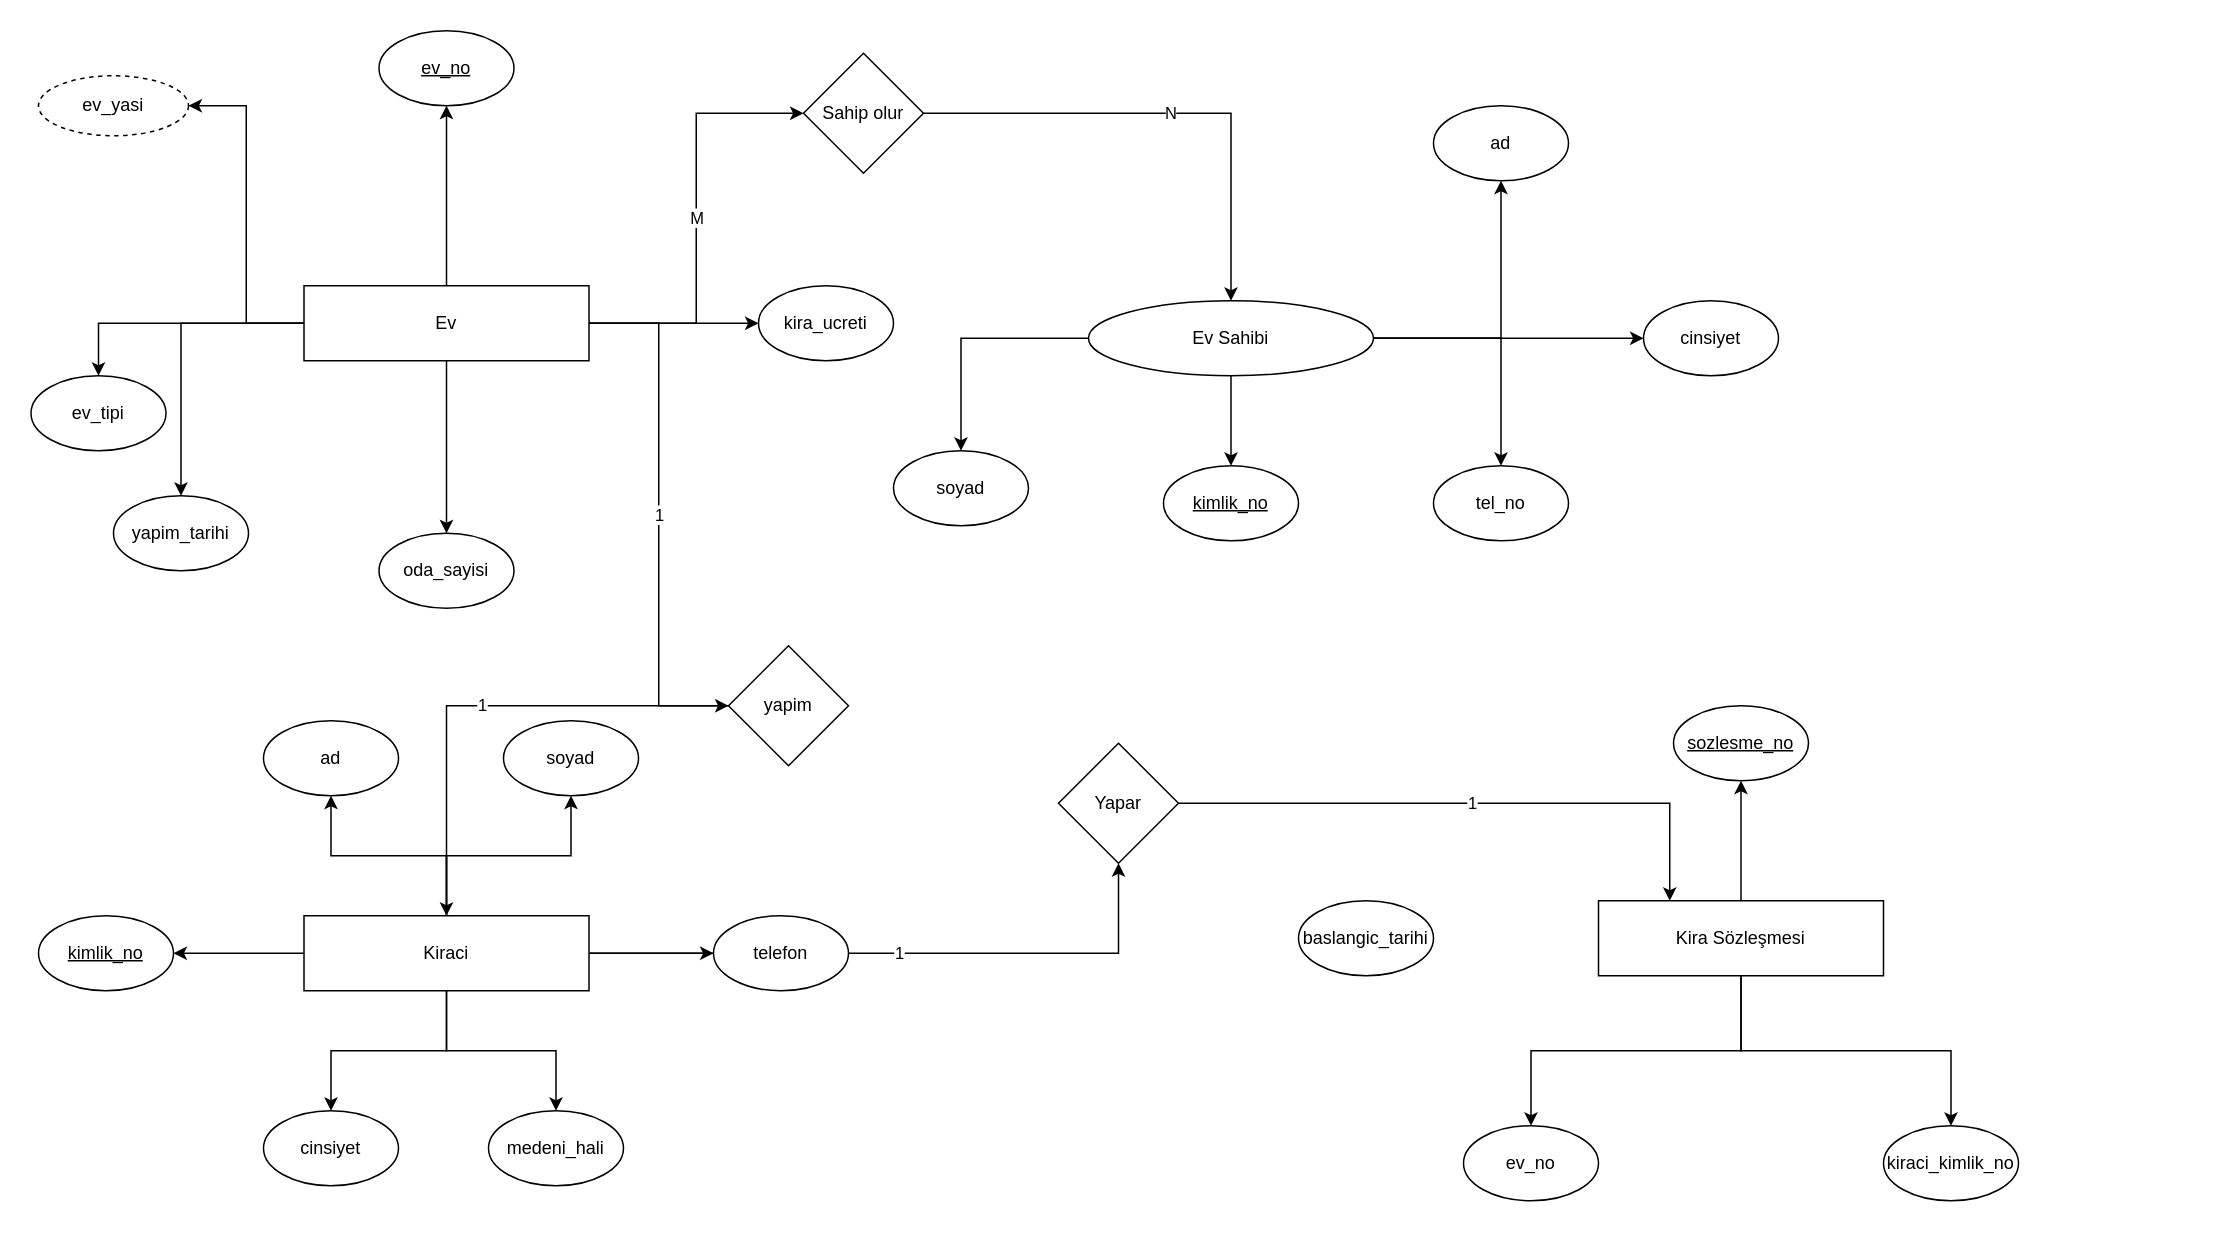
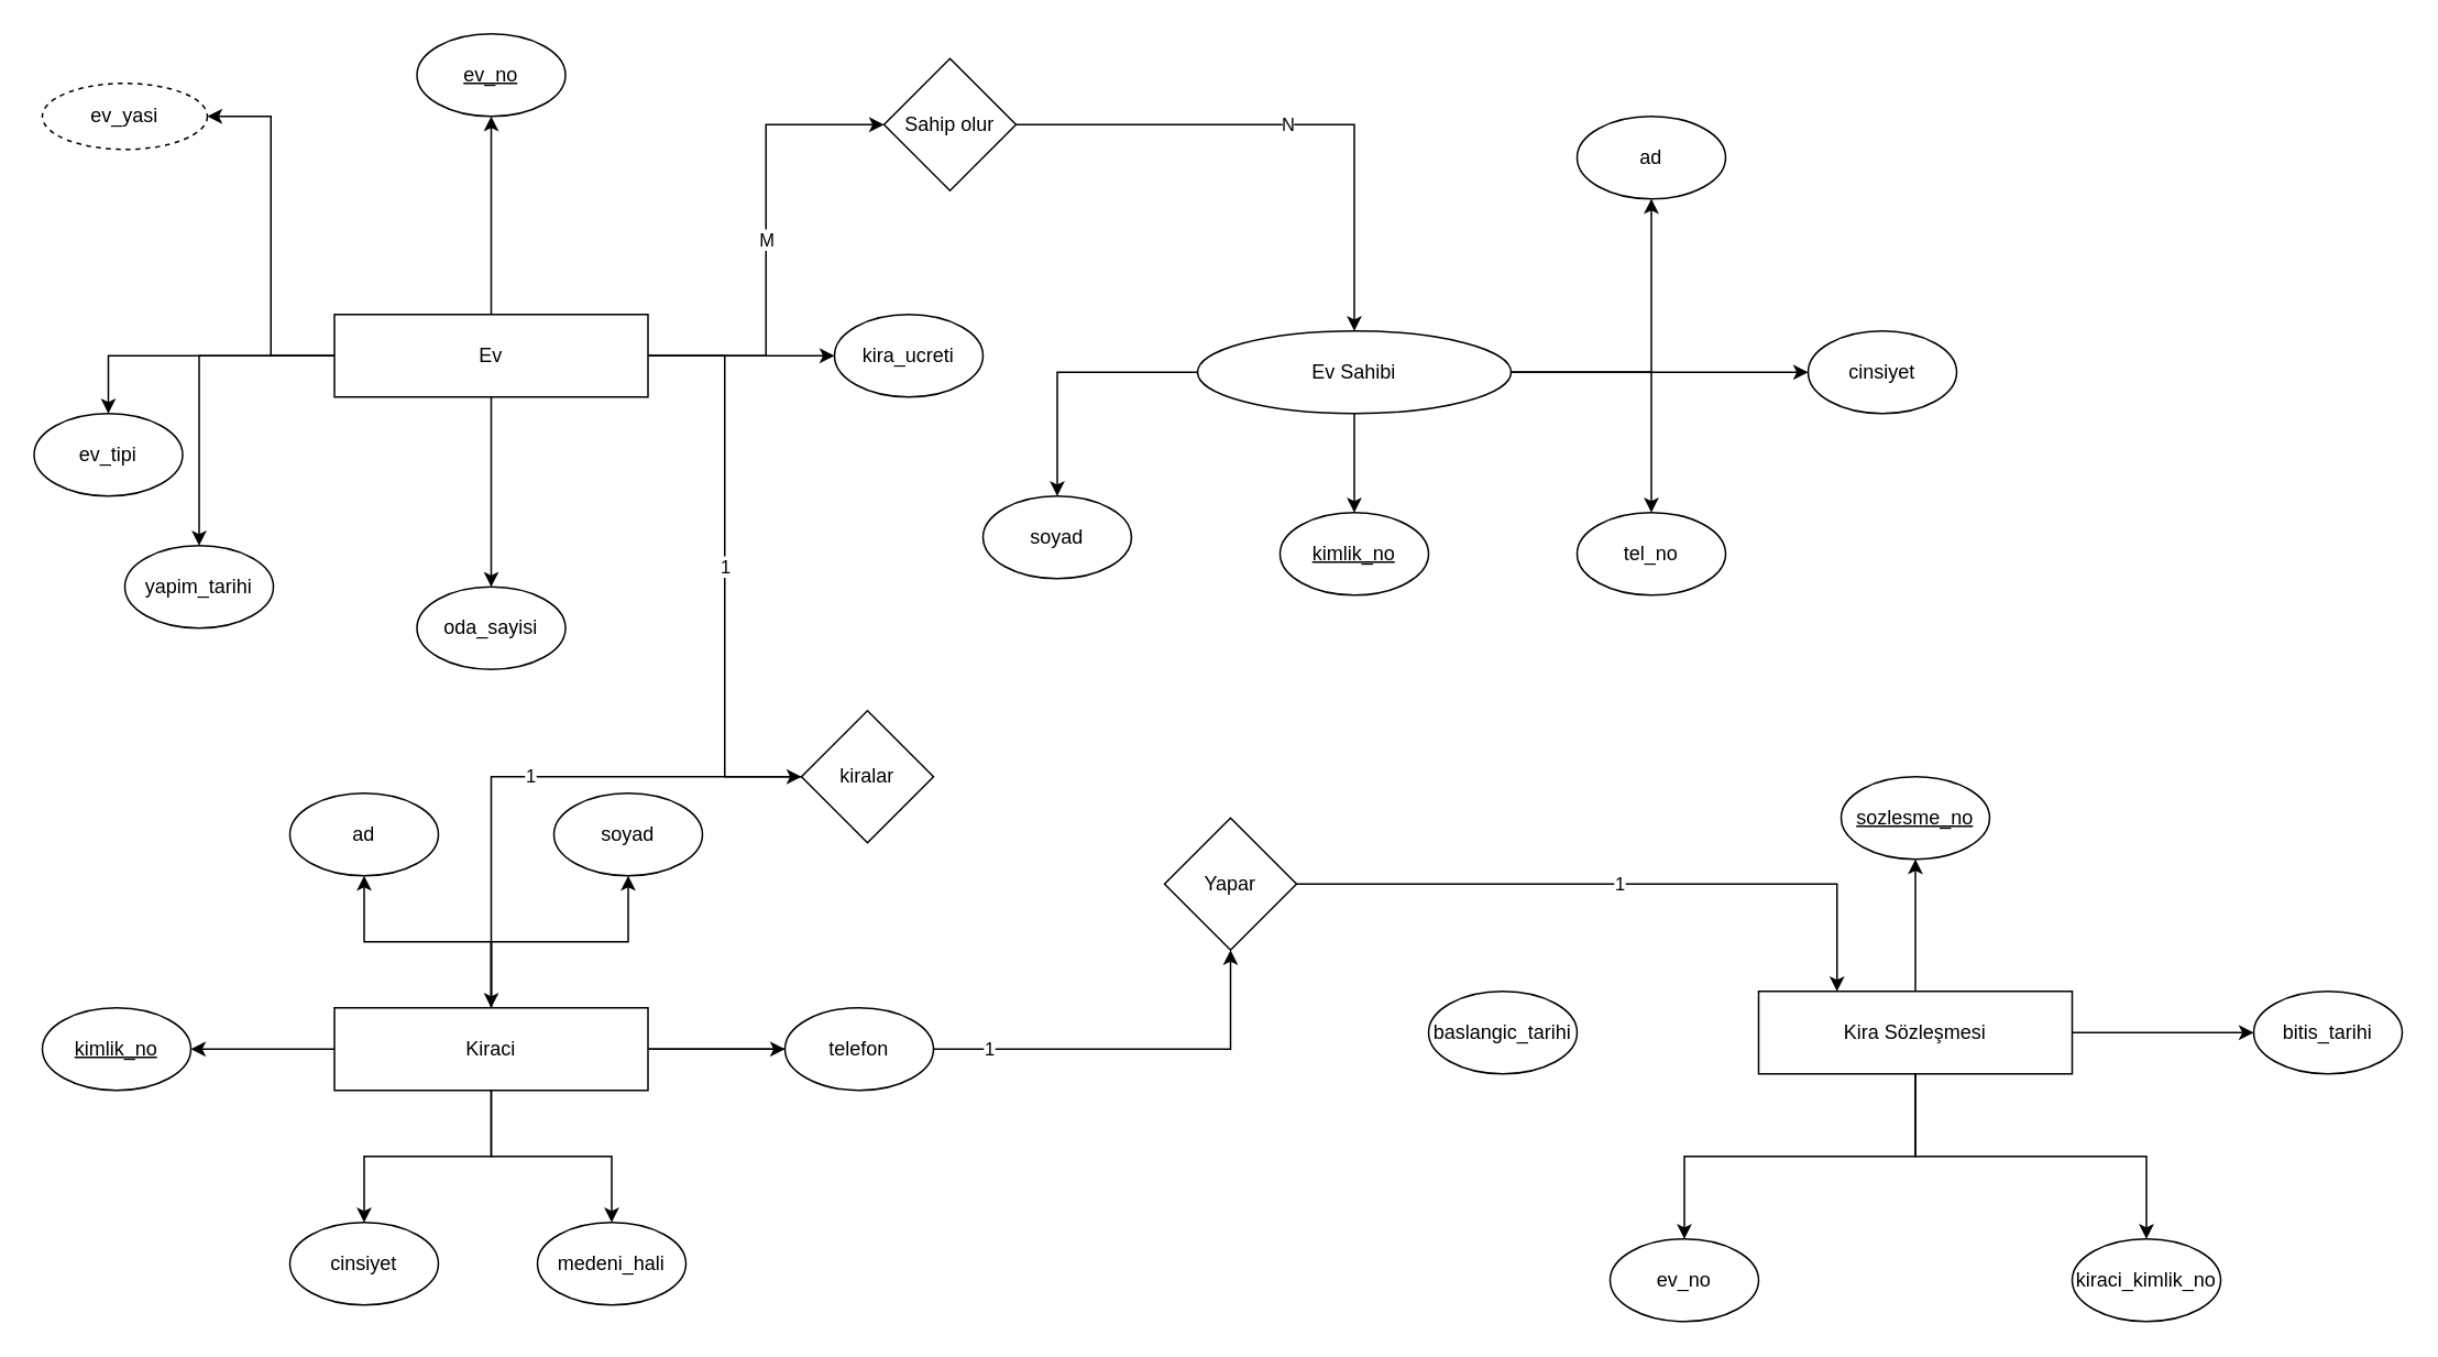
  <mxCell id="0" />
  <mxCell id="1" parent="0" />
  <mxCell id="2" style="edgeStyle=orthogonalEdgeStyle;rounded=0;orthogonalLoop=1;jettySize=auto;html=1;entryX=0.5;entryY=1;entryDx=0;entryDy=0;" edge="1" parent="1" source="10" target="34"><mxGeometry relative="1" as="geometry" /></mxCell>
  <mxCell id="3" style="edgeStyle=orthogonalEdgeStyle;rounded=0;orthogonalLoop=1;jettySize=auto;html=1;entryX=0;entryY=0.5;entryDx=0;entryDy=0;" edge="1" parent="1" source="10" target="32"><mxGeometry relative="1" as="geometry" /></mxCell>
  <mxCell id="4" style="edgeStyle=orthogonalEdgeStyle;rounded=0;orthogonalLoop=1;jettySize=auto;html=1;entryX=0.5;entryY=0;entryDx=0;entryDy=0;" edge="1" parent="1" source="10" target="30"><mxGeometry relative="1" as="geometry" /></mxCell>
  <mxCell id="5" style="edgeStyle=orthogonalEdgeStyle;rounded=0;orthogonalLoop=1;jettySize=auto;html=1;" edge="1" parent="1" source="10" target="31"><mxGeometry relative="1" as="geometry" /></mxCell>
  <mxCell id="6" style="edgeStyle=orthogonalEdgeStyle;rounded=0;orthogonalLoop=1;jettySize=auto;html=1;" edge="1" parent="1" source="10" target="33"><mxGeometry relative="1" as="geometry" /></mxCell>
  <mxCell id="7" style="edgeStyle=orthogonalEdgeStyle;rounded=0;orthogonalLoop=1;jettySize=auto;html=1;entryX=1;entryY=0.5;entryDx=0;entryDy=0;" edge="1" parent="1" source="10" target="57"><mxGeometry relative="1" as="geometry"><mxPoint x="145" y="75" as="targetPoint" /></mxGeometry></mxCell>
  <mxCell id="8" value="M" style="edgeStyle=orthogonalEdgeStyle;rounded=0;orthogonalLoop=1;jettySize=auto;html=1;entryX=0;entryY=0.5;entryDx=0;entryDy=0;" edge="1" parent="1" source="10" target="52"><mxGeometry relative="1" as="geometry" /></mxCell>
  <mxCell id="9" value="1" style="edgeStyle=orthogonalEdgeStyle;rounded=0;orthogonalLoop=1;jettySize=auto;html=1;entryX=0;entryY=0.5;entryDx=0;entryDy=0;" edge="1" parent="1" source="10" target="54"><mxGeometry relative="1" as="geometry" /></mxCell>
  <mxCell id="10" value="Ev" style="rounded=0;whiteSpace=wrap;html=1;" vertex="1" parent="1"><mxGeometry x="202" y="190" width="190" height="50" as="geometry" /></mxCell>
  <mxCell id="11" style="edgeStyle=orthogonalEdgeStyle;rounded=0;orthogonalLoop=1;jettySize=auto;html=1;entryX=0.5;entryY=1;entryDx=0;entryDy=0;" edge="1" parent="1" source="15" target="49"><mxGeometry relative="1" as="geometry" /></mxCell>
+ <mxCell id="12" style="edgeStyle=orthogonalEdgeStyle;rounded=0;orthogonalLoop=1;jettySize=auto;html=1;entryX=0;entryY=0.5;entryDx=0;entryDy=0;" edge="1" parent="1" source="15" target="48"><mxGeometry relative="1" as="geometry" /></mxCell>
  <mxCell id="13" style="edgeStyle=orthogonalEdgeStyle;rounded=0;orthogonalLoop=1;jettySize=auto;html=1;entryX=0.5;entryY=0;entryDx=0;entryDy=0;" edge="1" parent="1" source="15" target="46"><mxGeometry relative="1" as="geometry" /></mxCell>
  <mxCell id="14" style="edgeStyle=orthogonalEdgeStyle;rounded=0;orthogonalLoop=1;jettySize=auto;html=1;entryX=0.5;entryY=0;entryDx=0;entryDy=0;" edge="1" parent="1" source="15" target="47"><mxGeometry relative="1" as="geometry" /></mxCell>
  <mxCell id="15" value="Kira Sözleşmesi" style="rounded=0;whiteSpace=wrap;html=1;" vertex="1" parent="1"><mxGeometry x="1065" y="600" width="190" height="50" as="geometry" /></mxCell>
  <mxCell id="16" style="edgeStyle=orthogonalEdgeStyle;rounded=0;orthogonalLoop=1;jettySize=auto;html=1;entryX=1;entryY=0.5;entryDx=0;entryDy=0;" edge="1" parent="1" source="23" target="43"><mxGeometry relative="1" as="geometry" /></mxCell>
  <mxCell id="17" style="edgeStyle=orthogonalEdgeStyle;rounded=0;orthogonalLoop=1;jettySize=auto;html=1;entryX=0.5;entryY=1;entryDx=0;entryDy=0;" edge="1" parent="1" source="23" target="44"><mxGeometry relative="1" as="geometry" /></mxCell>
  <mxCell id="18" style="edgeStyle=orthogonalEdgeStyle;rounded=0;orthogonalLoop=1;jettySize=auto;html=1;entryX=0.5;entryY=1;entryDx=0;entryDy=0;" edge="1" parent="1" source="23" target="45"><mxGeometry relative="1" as="geometry" /></mxCell>
  <mxCell id="19" style="edgeStyle=orthogonalEdgeStyle;rounded=0;orthogonalLoop=1;jettySize=auto;html=1;entryX=0;entryY=0.5;entryDx=0;entryDy=0;" edge="1" parent="1" source="23" target="42"><mxGeometry relative="1" as="geometry" /></mxCell>
  <mxCell id="20" style="edgeStyle=orthogonalEdgeStyle;rounded=0;orthogonalLoop=1;jettySize=auto;html=1;entryX=0.5;entryY=0;entryDx=0;entryDy=0;" edge="1" parent="1" source="23" target="40"><mxGeometry relative="1" as="geometry" /></mxCell>
  <mxCell id="21" style="edgeStyle=orthogonalEdgeStyle;rounded=0;orthogonalLoop=1;jettySize=auto;html=1;entryX=0.5;entryY=0;entryDx=0;entryDy=0;" edge="1" parent="1" source="23" target="41"><mxGeometry relative="1" as="geometry" /></mxCell>
  <mxCell id="22" value="1" style="edgeStyle=orthogonalEdgeStyle;rounded=0;orthogonalLoop=1;jettySize=auto;html=1;entryX=0.5;entryY=1;entryDx=0;entryDy=0;" edge="1" parent="1" source="23" target="56"><mxGeometry relative="1" as="geometry" /></mxCell>
  <mxCell id="23" value="Kiraci" style="rounded=0;whiteSpace=wrap;html=1;" vertex="1" parent="1"><mxGeometry x="202" y="610" width="190" height="50" as="geometry" /></mxCell>
  <mxCell id="24" style="edgeStyle=orthogonalEdgeStyle;rounded=0;orthogonalLoop=1;jettySize=auto;html=1;entryX=0.5;entryY=0;entryDx=0;entryDy=0;" edge="1" parent="1" source="29" target="35"><mxGeometry relative="1" as="geometry" /></mxCell>
  <mxCell id="25" style="edgeStyle=orthogonalEdgeStyle;rounded=0;orthogonalLoop=1;jettySize=auto;html=1;entryX=0.5;entryY=0;entryDx=0;entryDy=0;" edge="1" parent="1" source="29" target="39"><mxGeometry relative="1" as="geometry" /></mxCell>
  <mxCell id="26" style="edgeStyle=orthogonalEdgeStyle;rounded=0;orthogonalLoop=1;jettySize=auto;html=1;entryX=0.5;entryY=1;entryDx=0;entryDy=0;" edge="1" parent="1" source="29" target="36"><mxGeometry relative="1" as="geometry" /></mxCell>
  <mxCell id="27" style="edgeStyle=orthogonalEdgeStyle;rounded=0;orthogonalLoop=1;jettySize=auto;html=1;entryX=0.5;entryY=0;entryDx=0;entryDy=0;" edge="1" parent="1" source="29" target="37"><mxGeometry relative="1" as="geometry" /></mxCell>
  <mxCell id="28" style="edgeStyle=orthogonalEdgeStyle;rounded=0;orthogonalLoop=1;jettySize=auto;html=1;entryX=0;entryY=0.5;entryDx=0;entryDy=0;" edge="1" parent="1" source="29" target="38"><mxGeometry relative="1" as="geometry" /></mxCell>
  <mxCell id="29" value="Ev Sahibi" style="ellipse;whiteSpace=wrap;html=1;" vertex="1" parent="1"><mxGeometry x="725" y="200" width="190" height="50" as="geometry" /></mxCell>
  <mxCell id="30" value="oda_sayisi" style="ellipse;whiteSpace=wrap;html=1;" vertex="1" parent="1"><mxGeometry x="252" y="355" width="90" height="50" as="geometry" /></mxCell>
  <mxCell id="31" value="yapim_tarihi" style="ellipse;whiteSpace=wrap;html=1;" vertex="1" parent="1"><mxGeometry x="75" y="330" width="90" height="50" as="geometry" /></mxCell>
  <mxCell id="32" value="kira_ucreti" style="ellipse;whiteSpace=wrap;html=1;" vertex="1" parent="1"><mxGeometry x="505" y="190" width="90" height="50" as="geometry" /></mxCell>
  <mxCell id="33" value="ev_tipi" style="ellipse;whiteSpace=wrap;html=1;" vertex="1" parent="1"><mxGeometry x="20" y="250" width="90" height="50" as="geometry" /></mxCell>
  <mxCell id="34" value="&lt;u&gt;ev_no&lt;/u&gt;" style="ellipse;whiteSpace=wrap;html=1;" vertex="1" parent="1"><mxGeometry x="252" y="20" width="90" height="50" as="geometry" /></mxCell>
  <mxCell id="35" value="&lt;u&gt;kimlik_no&lt;/u&gt;" style="ellipse;whiteSpace=wrap;html=1;" vertex="1" parent="1"><mxGeometry x="775" y="310" width="90" height="50" as="geometry" /></mxCell>
  <mxCell id="36" value="ad" style="ellipse;whiteSpace=wrap;html=1;" vertex="1" parent="1"><mxGeometry x="955" y="70" width="90" height="50" as="geometry" /></mxCell>
  <mxCell id="37" value="tel_no" style="ellipse;whiteSpace=wrap;html=1;" vertex="1" parent="1"><mxGeometry x="955" y="310" width="90" height="50" as="geometry" /></mxCell>
  <mxCell id="38" value="cinsiyet" style="ellipse;whiteSpace=wrap;html=1;" vertex="1" parent="1"><mxGeometry x="1095" y="200" width="90" height="50" as="geometry" /></mxCell>
  <mxCell id="39" value="soyad" style="ellipse;whiteSpace=wrap;html=1;" vertex="1" parent="1"><mxGeometry x="595" y="300" width="90" height="50" as="geometry" /></mxCell>
  <mxCell id="40" value="medeni_hali" style="ellipse;whiteSpace=wrap;html=1;" vertex="1" parent="1"><mxGeometry x="325" y="740" width="90" height="50" as="geometry" /></mxCell>
  <mxCell id="41" value="cinsiyet" style="ellipse;whiteSpace=wrap;html=1;" vertex="1" parent="1"><mxGeometry x="175" y="740" width="90" height="50" as="geometry" /></mxCell>
  <mxCell id="42" value="telefon" style="ellipse;whiteSpace=wrap;html=1;" vertex="1" parent="1"><mxGeometry x="475" y="610" width="90" height="50" as="geometry" /></mxCell>
  <mxCell id="43" value="&lt;u&gt;kimlik_no&lt;/u&gt;" style="ellipse;whiteSpace=wrap;html=1;" vertex="1" parent="1"><mxGeometry x="25" y="610" width="90" height="50" as="geometry" /></mxCell>
  <mxCell id="44" value="ad" style="ellipse;whiteSpace=wrap;html=1;" vertex="1" parent="1"><mxGeometry x="175" y="480" width="90" height="50" as="geometry" /></mxCell>
  <mxCell id="45" value="soyad" style="ellipse;whiteSpace=wrap;html=1;" vertex="1" parent="1"><mxGeometry x="335" y="480" width="90" height="50" as="geometry" /></mxCell>
  <mxCell id="46" value="kiraci_kimlik_no" style="ellipse;whiteSpace=wrap;html=1;" vertex="1" parent="1"><mxGeometry x="1255" y="750" width="90" height="50" as="geometry" /></mxCell>
  <mxCell id="47" value="ev_no" style="ellipse;whiteSpace=wrap;html=1;" vertex="1" parent="1"><mxGeometry x="975" y="750" width="90" height="50" as="geometry" /></mxCell>
+ <mxCell id="48" value="bitis_tarihi" style="ellipse;whiteSpace=wrap;html=1;" vertex="1" parent="1"><mxGeometry x="1365" y="600" width="90" height="50" as="geometry" /></mxCell>
  <mxCell id="49" value="&lt;u&gt;sozlesme_no&lt;/u&gt;" style="ellipse;whiteSpace=wrap;html=1;" vertex="1" parent="1"><mxGeometry x="1115" y="470" width="90" height="50" as="geometry" /></mxCell>
  <mxCell id="50" value="baslangic_tarihi" style="ellipse;whiteSpace=wrap;html=1;" vertex="1" parent="1"><mxGeometry x="865" y="600" width="90" height="50" as="geometry" /></mxCell>
  <mxCell id="51" value="N" style="edgeStyle=orthogonalEdgeStyle;rounded=0;orthogonalLoop=1;jettySize=auto;html=1;" edge="1" parent="1" source="52" target="29"><mxGeometry relative="1" as="geometry" /></mxCell>
  <mxCell id="52" value="Sahip olur" style="rhombus;whiteSpace=wrap;html=1;" vertex="1" parent="1"><mxGeometry x="535" y="35" width="80" height="80" as="geometry" /></mxCell>
  <mxCell id="53" value="1" style="edgeStyle=orthogonalEdgeStyle;rounded=0;orthogonalLoop=1;jettySize=auto;html=1;" edge="1" parent="1" source="54" target="23"><mxGeometry relative="1" as="geometry"><mxPoint x="415" y="640" as="targetPoint" /></mxGeometry></mxCell>
- <mxCell id="54" value="yapim" style="rhombus;whiteSpace=wrap;html=1;" vertex="1" parent="1"><mxGeometry x="485" y="430" width="80" height="80" as="geometry" /></mxCell>
+ <mxCell id="54" value="kiralar" style="rhombus;whiteSpace=wrap;html=1;" vertex="1" parent="1"><mxGeometry x="485" y="430" width="80" height="80" as="geometry" /></mxCell>
  <mxCell id="55" value="1" style="edgeStyle=orthogonalEdgeStyle;rounded=0;orthogonalLoop=1;jettySize=auto;html=1;entryX=0.25;entryY=0;entryDx=0;entryDy=0;" edge="1" parent="1" source="56" target="15"><mxGeometry relative="1" as="geometry" /></mxCell>
  <mxCell id="56" value="Yapar" style="rhombus;whiteSpace=wrap;html=1;" vertex="1" parent="1"><mxGeometry x="705" y="495" width="80" height="80" as="geometry" /></mxCell>
  <mxCell id="57" value="ev_yasi" style="ellipse;whiteSpace=wrap;html=1;align=center;dashed=1;" vertex="1" parent="1"><mxGeometry x="25" y="50" width="100" height="40" as="geometry" /></mxCell>
